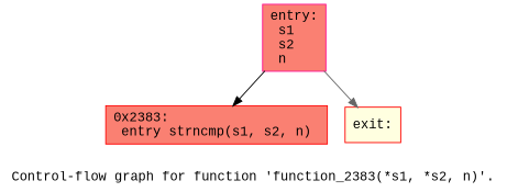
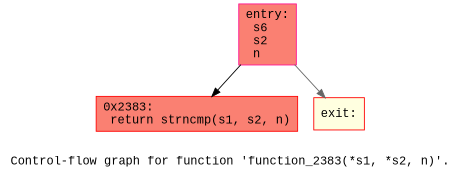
  digraph {
    fontname="Liberation Mono"
    label="Control-flow graph for function 'function_2383(*s1, *s2, n)'."
    node [color=red fillcolor=salmon fontname="Liberation Mono" shape=record style=filled]
    edge [fontname="Liberation Mono"]
-   n1 [color=deeppink label="{entry:\l  s1\l  s2\l  n\l}"]
-   n2 [label="{0x2383:\l  entry strncmp(s1, s2, n)\l}"]
+   n1 [color=deeppink label="{entry:\l  s6\l  s2\l  n\l}"]
+   n2 [label="{0x2383:\l  return strncmp(s1, s2, n)\l}"]
    n3 [fillcolor=lightyellow label="{exit:\l}"]
    n1 -> n2 [color=black]
    n1 -> n3 [color=gray40]
  }
